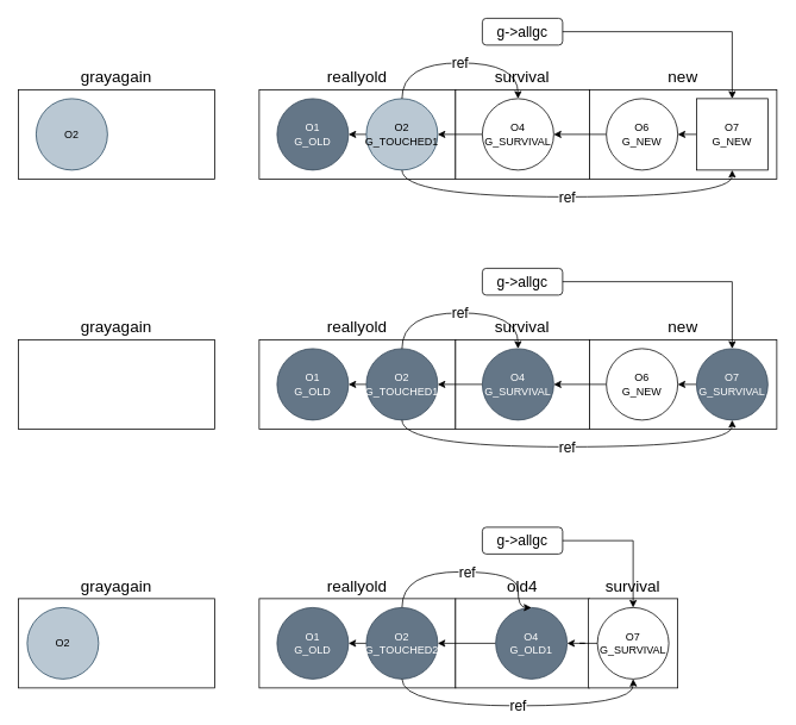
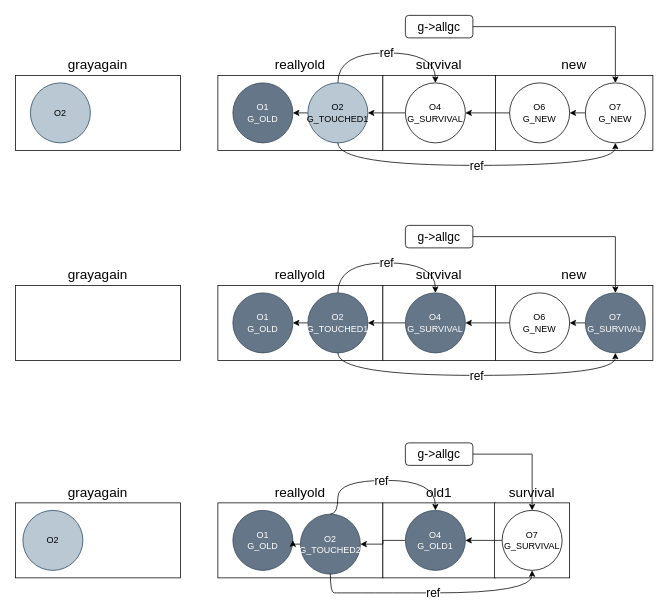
  <mxCell id="0" />
  <mxCell id="1" parent="0" />
  <mxCell id="2" value="&lt;font style=&quot;font-size: 18px;&quot;&gt;reallyold&lt;/font&gt;" style="rounded=0;whiteSpace=wrap;html=1;labelPosition=center;verticalLabelPosition=top;align=center;verticalAlign=bottom;" vertex="1" parent="1"><mxGeometry x="290" y="100" width="220" height="100" as="geometry" /></mxCell>
  <mxCell id="3" value="O1&lt;br&gt;G_OLD" style="ellipse;whiteSpace=wrap;html=1;aspect=fixed;fillColor=#647687;fontColor=#ffffff;strokeColor=#314354;" vertex="1" parent="1"><mxGeometry x="310" y="110" width="80" height="80" as="geometry" /></mxCell>
  <mxCell id="4" style="edgeStyle=orthogonalEdgeStyle;rounded=0;orthogonalLoop=1;jettySize=auto;html=1;exitX=0;exitY=0.5;exitDx=0;exitDy=0;entryX=1;entryY=0.5;entryDx=0;entryDy=0;" edge="1" parent="1" source="5" target="3"><mxGeometry relative="1" as="geometry" /></mxCell>
  <mxCell id="5" value="O2&lt;br&gt;G_TOUCHED1" style="ellipse;whiteSpace=wrap;html=1;aspect=fixed;fillColor=#bac8d3;strokeColor=#23445d;" vertex="1" parent="1"><mxGeometry x="410" y="110" width="80" height="80" as="geometry" /></mxCell>
  <mxCell id="6" value="&lt;font style=&quot;font-size: 16px;&quot;&gt;g-&amp;gt;allgc&lt;/font&gt;" style="rounded=1;whiteSpace=wrap;html=1;" vertex="1" parent="1"><mxGeometry x="540" y="20" width="90" height="30" as="geometry" /></mxCell>
  <mxCell id="7" value="&lt;font style=&quot;font-size: 18px;&quot;&gt;survival&lt;/font&gt;" style="rounded=0;whiteSpace=wrap;html=1;labelPosition=center;verticalLabelPosition=top;align=center;verticalAlign=bottom;" vertex="1" parent="1"><mxGeometry x="510" y="100" width="150" height="100" as="geometry" /></mxCell>
  <mxCell id="8" style="edgeStyle=orthogonalEdgeStyle;rounded=0;orthogonalLoop=1;jettySize=auto;html=1;exitX=0;exitY=0.5;exitDx=0;exitDy=0;entryX=1;entryY=0.5;entryDx=0;entryDy=0;" edge="1" parent="1" source="9" target="5"><mxGeometry relative="1" as="geometry" /></mxCell>
  <mxCell id="9" value="O4&lt;br&gt;G_SURVIVAL" style="ellipse;whiteSpace=wrap;html=1;aspect=fixed;" vertex="1" parent="1"><mxGeometry x="540" y="110" width="80" height="80" as="geometry" /></mxCell>
  <mxCell id="10" value="&lt;font style=&quot;font-size: 16px;&quot;&gt;ref&lt;/font&gt;" style="edgeStyle=orthogonalEdgeStyle;rounded=0;orthogonalLoop=1;jettySize=auto;html=1;exitX=0.5;exitY=0;exitDx=0;exitDy=0;entryX=0.5;entryY=0;entryDx=0;entryDy=0;curved=1;" edge="1" parent="1" source="5" target="9"><mxGeometry relative="1" as="geometry"><Array as="points"><mxPoint x="450" y="70" /><mxPoint x="580" y="70" /></Array></mxGeometry></mxCell>
  <mxCell id="11" value="&lt;font style=&quot;font-size: 18px;&quot;&gt;grayagain&lt;/font&gt;" style="rounded=0;whiteSpace=wrap;html=1;labelPosition=center;verticalLabelPosition=top;align=center;verticalAlign=bottom;" vertex="1" parent="1"><mxGeometry y="100" width="220" height="100" as="geometry" x="20" /></mxCell>
  <mxCell id="12" value="O2" style="ellipse;whiteSpace=wrap;html=1;aspect=fixed;fillColor=#bac8d3;strokeColor=#23445d;" vertex="1" parent="1"><mxGeometry x="40" y="110" width="80" height="80" as="geometry" /></mxCell>
  <mxCell id="13" value="&lt;font style=&quot;font-size: 18px;&quot;&gt;new&lt;/font&gt;" style="rounded=0;whiteSpace=wrap;html=1;labelPosition=center;verticalLabelPosition=top;align=center;verticalAlign=bottom;" vertex="1" parent="1"><mxGeometry x="660" y="100" width="210" height="100" as="geometry" /></mxCell>
  <mxCell id="14" style="edgeStyle=orthogonalEdgeStyle;rounded=0;orthogonalLoop=1;jettySize=auto;html=1;exitX=0;exitY=0.5;exitDx=0;exitDy=0;entryX=1;entryY=0.5;entryDx=0;entryDy=0;" edge="1" parent="1" source="15" target="9"><mxGeometry relative="1" as="geometry" /></mxCell>
  <mxCell id="15" value="O6&lt;br&gt;G_NEW" style="ellipse;whiteSpace=wrap;html=1;aspect=fixed;" vertex="1" parent="1"><mxGeometry x="679" y="110" width="80" height="80" as="geometry" /></mxCell>
  <mxCell id="16" style="edgeStyle=orthogonalEdgeStyle;rounded=0;orthogonalLoop=1;jettySize=auto;html=1;exitX=0;exitY=0.5;exitDx=0;exitDy=0;entryX=1;entryY=0.5;entryDx=0;entryDy=0;" edge="1" parent="1" source="17" target="15"><mxGeometry relative="1" as="geometry" /></mxCell>
- <mxCell id="17" value="O7&lt;br&gt;G_NEW" style="whiteSpace=wrap;html=1;aspect=fixed;rounded=0;" vertex="1" parent="1"><mxGeometry x="780" y="110" width="80" height="80" as="geometry" /></mxCell>
+ <mxCell id="17" value="O7&lt;br&gt;G_NEW" style="ellipse;whiteSpace=wrap;html=1;aspect=fixed;" vertex="1" parent="1"><mxGeometry x="780" y="110" width="80" height="80" as="geometry" /></mxCell>
  <mxCell id="18" style="edgeStyle=orthogonalEdgeStyle;rounded=0;orthogonalLoop=1;jettySize=auto;html=1;exitX=1;exitY=0.5;exitDx=0;exitDy=0;" edge="1" parent="1" source="6" target="17"><mxGeometry relative="1" as="geometry" /></mxCell>
  <mxCell id="19" value="&lt;font style=&quot;font-size: 16px;&quot;&gt;ref&lt;/font&gt;" style="edgeStyle=orthogonalEdgeStyle;rounded=0;orthogonalLoop=1;jettySize=auto;html=1;exitX=0.5;exitY=1;exitDx=0;exitDy=0;entryX=0.5;entryY=1;entryDx=0;entryDy=0;curved=1;" edge="1" parent="1" source="5" target="17"><mxGeometry relative="1" as="geometry"><Array as="points"><mxPoint x="450" y="220" /><mxPoint x="820" y="220" /></Array></mxGeometry></mxCell>
  <mxCell id="20" value="&lt;font style=&quot;font-size: 18px;&quot;&gt;reallyold&lt;/font&gt;" style="rounded=0;whiteSpace=wrap;html=1;labelPosition=center;verticalLabelPosition=top;align=center;verticalAlign=bottom;" vertex="1" parent="1"><mxGeometry x="290" y="380" width="220" height="100" as="geometry" /></mxCell>
  <mxCell id="21" value="O1&lt;br&gt;G_OLD" style="ellipse;whiteSpace=wrap;html=1;aspect=fixed;fillColor=#647687;fontColor=#ffffff;strokeColor=#314354;" vertex="1" parent="1"><mxGeometry x="310" y="390" width="80" height="80" as="geometry" /></mxCell>
  <mxCell id="22" style="edgeStyle=orthogonalEdgeStyle;rounded=0;orthogonalLoop=1;jettySize=auto;html=1;exitX=0;exitY=0.5;exitDx=0;exitDy=0;entryX=1;entryY=0.5;entryDx=0;entryDy=0;" edge="1" parent="1" source="23" target="21"><mxGeometry relative="1" as="geometry" /></mxCell>
  <mxCell id="23" value="O2&lt;br&gt;G_TOUCHED1" style="ellipse;whiteSpace=wrap;html=1;aspect=fixed;fillColor=#647687;strokeColor=#314354;fontColor=#ffffff;" vertex="1" parent="1"><mxGeometry x="410" y="390" width="80" height="80" as="geometry" /></mxCell>
  <mxCell id="24" value="&lt;font style=&quot;font-size: 16px;&quot;&gt;g-&amp;gt;allgc&lt;/font&gt;" style="rounded=1;whiteSpace=wrap;html=1;" vertex="1" parent="1"><mxGeometry x="540" y="300" width="90" height="30" as="geometry" /></mxCell>
  <mxCell id="25" value="&lt;font style=&quot;font-size: 18px;&quot;&gt;survival&lt;/font&gt;" style="rounded=0;whiteSpace=wrap;html=1;labelPosition=center;verticalLabelPosition=top;align=center;verticalAlign=bottom;" vertex="1" parent="1"><mxGeometry x="510" y="380" width="150" height="100" as="geometry" /></mxCell>
  <mxCell id="26" style="edgeStyle=orthogonalEdgeStyle;rounded=0;orthogonalLoop=1;jettySize=auto;html=1;exitX=0;exitY=0.5;exitDx=0;exitDy=0;entryX=1;entryY=0.5;entryDx=0;entryDy=0;" edge="1" parent="1" source="27" target="23"><mxGeometry relative="1" as="geometry" /></mxCell>
  <mxCell id="27" value="O4&lt;br&gt;G_SURVIVAL" style="ellipse;whiteSpace=wrap;html=1;aspect=fixed;fillColor=#647687;fontColor=#ffffff;strokeColor=#314354;" vertex="1" parent="1"><mxGeometry x="540" y="390" width="80" height="80" as="geometry" /></mxCell>
  <mxCell id="28" value="&lt;font style=&quot;font-size: 16px;&quot;&gt;ref&lt;/font&gt;" style="edgeStyle=orthogonalEdgeStyle;rounded=0;orthogonalLoop=1;jettySize=auto;html=1;exitX=0.5;exitY=0;exitDx=0;exitDy=0;entryX=0.5;entryY=0;entryDx=0;entryDy=0;curved=1;" edge="1" parent="1" source="23" target="27"><mxGeometry relative="1" as="geometry"><Array as="points"><mxPoint x="450" y="350" /><mxPoint x="580" y="350" /></Array></mxGeometry></mxCell>
  <mxCell id="29" value="&lt;font style=&quot;font-size: 18px;&quot;&gt;grayagain&lt;/font&gt;" style="rounded=0;whiteSpace=wrap;html=1;labelPosition=center;verticalLabelPosition=top;align=center;verticalAlign=bottom;" vertex="1" parent="1"><mxGeometry y="380" width="220" height="100" as="geometry" x="20" /></mxCell>
  <mxCell id="30" value="&lt;font style=&quot;font-size: 18px;&quot;&gt;new&lt;/font&gt;" style="rounded=0;whiteSpace=wrap;html=1;labelPosition=center;verticalLabelPosition=top;align=center;verticalAlign=bottom;" vertex="1" parent="1"><mxGeometry x="660" y="380" width="210" height="100" as="geometry" /></mxCell>
  <mxCell id="31" style="edgeStyle=orthogonalEdgeStyle;rounded=0;orthogonalLoop=1;jettySize=auto;html=1;exitX=0;exitY=0.5;exitDx=0;exitDy=0;entryX=1;entryY=0.5;entryDx=0;entryDy=0;" edge="1" parent="1" source="32" target="27"><mxGeometry relative="1" as="geometry" /></mxCell>
  <mxCell id="32" value="O6&lt;br&gt;G_NEW" style="ellipse;whiteSpace=wrap;html=1;aspect=fixed;" vertex="1" parent="1"><mxGeometry x="679" y="390" width="80" height="80" as="geometry" /></mxCell>
  <mxCell id="33" style="edgeStyle=orthogonalEdgeStyle;rounded=0;orthogonalLoop=1;jettySize=auto;html=1;exitX=0;exitY=0.5;exitDx=0;exitDy=0;entryX=1;entryY=0.5;entryDx=0;entryDy=0;" edge="1" parent="1" source="34" target="32"><mxGeometry relative="1" as="geometry" /></mxCell>
  <mxCell id="34" value="O7&lt;br&gt;G_SURVIVAL" style="ellipse;whiteSpace=wrap;html=1;aspect=fixed;fillColor=#647687;fontColor=#ffffff;strokeColor=#314354;" vertex="1" parent="1"><mxGeometry x="780" y="390" width="80" height="80" as="geometry" /></mxCell>
  <mxCell id="35" style="edgeStyle=orthogonalEdgeStyle;rounded=0;orthogonalLoop=1;jettySize=auto;html=1;exitX=1;exitY=0.5;exitDx=0;exitDy=0;" edge="1" parent="1" source="24" target="34"><mxGeometry relative="1" as="geometry" /></mxCell>
  <mxCell id="36" value="&lt;font style=&quot;font-size: 16px;&quot;&gt;ref&lt;/font&gt;" style="edgeStyle=orthogonalEdgeStyle;rounded=0;orthogonalLoop=1;jettySize=auto;html=1;exitX=0.5;exitY=1;exitDx=0;exitDy=0;entryX=0.5;entryY=1;entryDx=0;entryDy=0;curved=1;" edge="1" parent="1" source="23" target="34"><mxGeometry relative="1" as="geometry"><Array as="points"><mxPoint x="450" y="500" /><mxPoint x="820" y="500" /></Array></mxGeometry></mxCell>
  <mxCell id="37" value="&lt;font style=&quot;font-size: 18px;&quot;&gt;reallyold&lt;/font&gt;" style="rounded=0;whiteSpace=wrap;html=1;labelPosition=center;verticalLabelPosition=top;align=center;verticalAlign=bottom;" vertex="1" parent="1"><mxGeometry x="290" y="670" width="220" height="100" as="geometry" /></mxCell>
  <mxCell id="38" value="O1&lt;br&gt;G_OLD" style="ellipse;whiteSpace=wrap;html=1;aspect=fixed;fillColor=#647687;fontColor=#ffffff;strokeColor=#314354;" vertex="1" parent="1"><mxGeometry x="310" y="680" width="80" height="80" as="geometry" /></mxCell>
  <mxCell id="39" style="edgeStyle=orthogonalEdgeStyle;rounded=0;orthogonalLoop=1;jettySize=auto;html=1;exitX=0;exitY=0.5;exitDx=0;exitDy=0;entryX=1;entryY=0.5;entryDx=0;entryDy=0;" edge="1" parent="1" source="40" target="38"><mxGeometry relative="1" as="geometry" /></mxCell>
- <mxCell id="40" value="O2&lt;br&gt;G_TOUCHED2" style="ellipse;whiteSpace=wrap;html=1;aspect=fixed;fillColor=#647687;strokeColor=#314354;fontColor=#ffffff;" vertex="1" parent="1"><mxGeometry x="410" y="680" width="80" height="80" as="geometry" /></mxCell>
+ <mxCell id="40" value="O2&lt;br&gt;G_TOUCHED2" style="ellipse;whiteSpace=wrap;html=1;aspect=fixed;fillColor=#647687;strokeColor=#314354;fontColor=#ffffff;" vertex="1" parent="1"><mxGeometry x="400" y="685" width="80" height="80" as="geometry" /></mxCell>
  <mxCell id="41" value="&lt;font style=&quot;font-size: 16px;&quot;&gt;g-&amp;gt;allgc&lt;/font&gt;" style="rounded=1;whiteSpace=wrap;html=1;" vertex="1" parent="1"><mxGeometry x="540" y="590" width="90" height="30" as="geometry" /></mxCell>
- <mxCell id="42" value="&lt;font style=&quot;font-size: 18px;&quot;&gt;old4&lt;/font&gt;" style="rounded=0;whiteSpace=wrap;html=1;labelPosition=center;verticalLabelPosition=top;align=center;verticalAlign=bottom;" vertex="1" parent="1"><mxGeometry x="510" y="670" width="150" height="100" as="geometry" /></mxCell>
+ <mxCell id="42" value="&lt;font style=&quot;font-size: 18px;&quot;&gt;old1&lt;/font&gt;" style="rounded=0;whiteSpace=wrap;html=1;labelPosition=center;verticalLabelPosition=top;align=center;verticalAlign=bottom;" vertex="1" parent="1"><mxGeometry x="510" y="670" width="150" height="100" as="geometry" /></mxCell>
  <mxCell id="43" style="edgeStyle=orthogonalEdgeStyle;rounded=0;orthogonalLoop=1;jettySize=auto;html=1;exitX=0;exitY=0.5;exitDx=0;exitDy=0;entryX=1;entryY=0.5;entryDx=0;entryDy=0;" edge="1" parent="1" source="44" target="40"><mxGeometry relative="1" as="geometry" /></mxCell>
- <mxCell id="44" value="O4&lt;br&gt;G_OLD1" style="ellipse;whiteSpace=wrap;html=1;aspect=fixed;fillColor=#647687;fontColor=#ffffff;strokeColor=#314354;" vertex="1" parent="1"><mxGeometry x="555" y="680" width="80" height="80" as="geometry" /></mxCell>
+ <mxCell id="44" value="O4&lt;br&gt;G_OLD1" style="ellipse;whiteSpace=wrap;html=1;aspect=fixed;fillColor=#647687;fontColor=#ffffff;strokeColor=#314354;" vertex="1" parent="1"><mxGeometry x="540" y="680" width="80" height="80" as="geometry" /></mxCell>
  <mxCell id="45" value="&lt;font style=&quot;font-size: 16px;&quot;&gt;ref&lt;/font&gt;" style="edgeStyle=orthogonalEdgeStyle;rounded=0;orthogonalLoop=1;jettySize=auto;html=1;exitX=0.5;exitY=0;exitDx=0;exitDy=0;entryX=0.5;entryY=0;entryDx=0;entryDy=0;curved=1;" edge="1" parent="1" source="40" target="44"><mxGeometry relative="1" as="geometry"><Array as="points"><mxPoint x="450" y="640" /><mxPoint x="580" y="640" /></Array></mxGeometry></mxCell>
  <mxCell id="46" value="&lt;font style=&quot;font-size: 18px;&quot;&gt;grayagain&lt;/font&gt;" style="rounded=0;whiteSpace=wrap;html=1;labelPosition=center;verticalLabelPosition=top;align=center;verticalAlign=bottom;" vertex="1" parent="1"><mxGeometry y="670" width="220" height="100" as="geometry" x="20" /></mxCell>
  <mxCell id="47" value="&lt;font style=&quot;font-size: 18px;&quot;&gt;survival&lt;/font&gt;" style="rounded=0;whiteSpace=wrap;html=1;labelPosition=center;verticalLabelPosition=top;align=center;verticalAlign=bottom;" vertex="1" parent="1"><mxGeometry x="659" y="670" width="100" height="100" as="geometry" /></mxCell>
  <mxCell id="48" style="edgeStyle=orthogonalEdgeStyle;rounded=0;orthogonalLoop=1;jettySize=auto;html=1;exitX=0;exitY=0.5;exitDx=0;exitDy=0;" edge="1" parent="1" source="49" target="44"><mxGeometry relative="1" as="geometry" /></mxCell>
  <mxCell id="49" value="O7&lt;br&gt;G_SURVIVAL" style="ellipse;whiteSpace=wrap;html=1;aspect=fixed;" vertex="1" parent="1"><mxGeometry x="669" y="680" width="80" height="80" as="geometry" /></mxCell>
  <mxCell id="50" style="edgeStyle=orthogonalEdgeStyle;rounded=0;orthogonalLoop=1;jettySize=auto;html=1;exitX=1;exitY=0.5;exitDx=0;exitDy=0;" edge="1" parent="1" source="41" target="49"><mxGeometry relative="1" as="geometry" /></mxCell>
  <mxCell id="51" value="&lt;font style=&quot;font-size: 16px;&quot;&gt;ref&lt;/font&gt;" style="edgeStyle=orthogonalEdgeStyle;rounded=0;orthogonalLoop=1;jettySize=auto;html=1;exitX=0.5;exitY=1;exitDx=0;exitDy=0;entryX=0.5;entryY=1;entryDx=0;entryDy=0;curved=1;" edge="1" parent="1" source="40" target="49"><mxGeometry relative="1" as="geometry"><Array as="points"><mxPoint x="450" y="790" /><mxPoint x="710" y="790" /></Array></mxGeometry></mxCell>
  <mxCell id="52" value="O2" style="ellipse;whiteSpace=wrap;html=1;aspect=fixed;fillColor=#bac8d3;strokeColor=#23445d;" vertex="1" parent="1"><mxGeometry x="30" y="680" width="80" height="80" as="geometry" /></mxCell>
